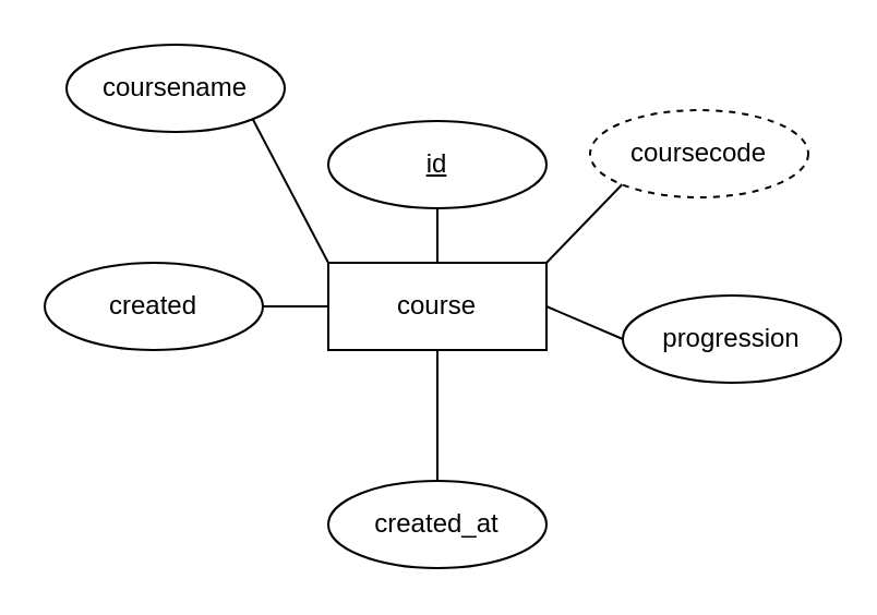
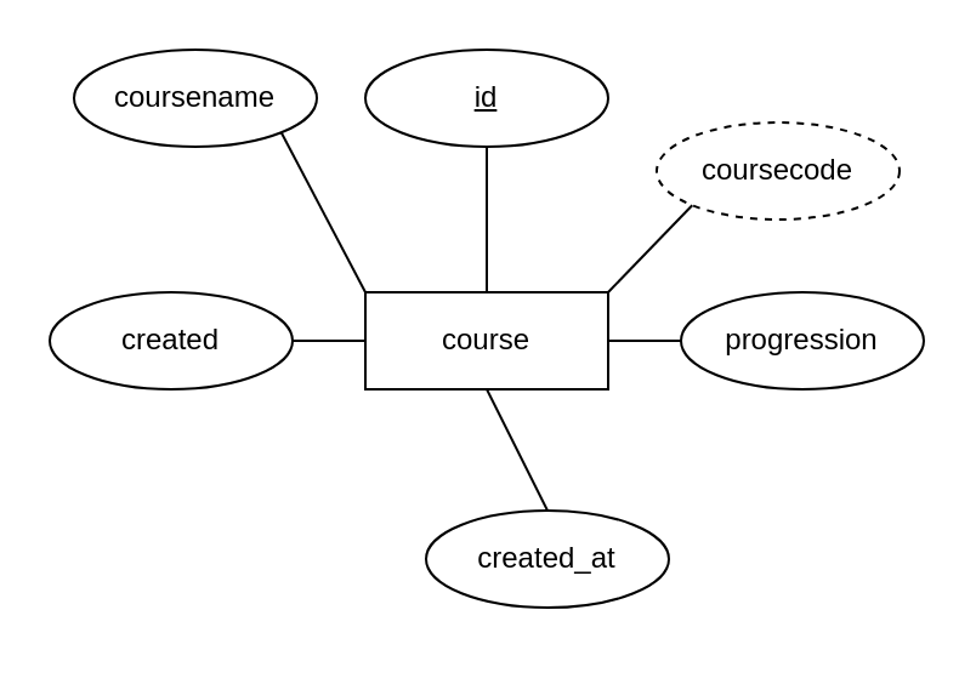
  <mxCell id="0" />
  <mxCell id="1" parent="0" />
- <mxCell id="2" value="&lt;u&gt;id&lt;/u&gt;" style="ellipse;whiteSpace=wrap;html=1;align=center;" vertex="1" parent="1"><mxGeometry x="150" y="55" width="100" height="40" as="geometry" /></mxCell>
+ <mxCell id="2" value="&lt;u&gt;id&lt;/u&gt;" style="ellipse;whiteSpace=wrap;html=1;align=center;" vertex="1" parent="1"><mxGeometry x="150" y="20" width="100" height="40" as="geometry" /></mxCell>
  <mxCell id="3" value="coursecode" style="ellipse;whiteSpace=wrap;html=1;align=center;dashed=1;" vertex="1" parent="1"><mxGeometry x="270" y="50" width="100" height="40" as="geometry" /></mxCell>
  <mxCell id="4" value="coursename" style="ellipse;whiteSpace=wrap;html=1;align=center;" vertex="1" parent="1"><mxGeometry x="30" y="20" width="100" height="40" as="geometry" /></mxCell>
  <mxCell id="5" value="created" style="ellipse;whiteSpace=wrap;html=1;align=center;" vertex="1" parent="1"><mxGeometry y="120" width="100" height="40" as="geometry" x="20" /></mxCell>
- <mxCell id="6" value="progression" style="ellipse;whiteSpace=wrap;html=1;align=center;" vertex="1" parent="1"><mxGeometry x="285" y="135" width="100" height="40" as="geometry" /></mxCell>
- <mxCell id="7" value="created_at" style="ellipse;whiteSpace=wrap;html=1;align=center;" vertex="1" parent="1"><mxGeometry x="150" y="220" width="100" height="40" as="geometry" /></mxCell>
+ <mxCell id="6" value="progression" style="ellipse;whiteSpace=wrap;html=1;align=center;" vertex="1" parent="1"><mxGeometry x="280" y="120" width="100" height="40" as="geometry" /></mxCell>
+ <mxCell id="7" value="created_at" style="ellipse;whiteSpace=wrap;html=1;align=center;" vertex="1" parent="1"><mxGeometry x="175" y="210" width="100" height="40" as="geometry" /></mxCell>
  <mxCell id="8" value="" style="endArrow=none;html=1;rounded=0;exitX=1;exitY=1;exitDx=0;exitDy=0;entryX=0;entryY=0;entryDx=0;entryDy=0;" edge="1" parent="1" source="4"><mxGeometry relative="1" as="geometry"><mxPoint x="110" y="140" as="sourcePoint" /><mxPoint x="150" y="120" as="targetPoint" /></mxGeometry></mxCell>
  <mxCell id="9" value="" style="endArrow=none;html=1;rounded=0;" edge="1" parent="1"><mxGeometry relative="1" as="geometry"><mxPoint x="120" y="140" as="sourcePoint" /><mxPoint x="150" y="140" as="targetPoint" /></mxGeometry></mxCell>
  <mxCell id="10" value="" style="endArrow=none;html=1;rounded=0;exitX=0.5;exitY=1;exitDx=0;exitDy=0;entryX=0.5;entryY=0;entryDx=0;entryDy=0;" edge="1" parent="1" source="2"><mxGeometry relative="1" as="geometry"><mxPoint x="130" y="150" as="sourcePoint" /><mxPoint x="200" y="120" as="targetPoint" /></mxGeometry></mxCell>
  <mxCell id="11" value="" style="endArrow=none;html=1;rounded=0;entryX=0.5;entryY=0;entryDx=0;entryDy=0;exitX=0.5;exitY=1;exitDx=0;exitDy=0;" edge="1" parent="1" target="7"><mxGeometry relative="1" as="geometry"><mxPoint x="200" y="160" as="sourcePoint" /><mxPoint x="290" y="150" as="targetPoint" /></mxGeometry></mxCell>
  <mxCell id="12" value="" style="endArrow=none;html=1;rounded=0;entryX=0;entryY=1;entryDx=0;entryDy=0;exitX=1;exitY=0;exitDx=0;exitDy=0;" edge="1" parent="1" target="3"><mxGeometry relative="1" as="geometry"><mxPoint x="250" y="120" as="sourcePoint" /><mxPoint x="310" y="150" as="targetPoint" /></mxGeometry></mxCell>
  <mxCell id="13" value="" style="endArrow=none;html=1;rounded=0;entryX=0;entryY=0.5;entryDx=0;entryDy=0;exitX=1;exitY=0.5;exitDx=0;exitDy=0;" edge="1" parent="1" target="6"><mxGeometry relative="1" as="geometry"><mxPoint x="250" y="140" as="sourcePoint" /><mxPoint x="310" y="150" as="targetPoint" /></mxGeometry></mxCell>
  <mxCell id="14" value="course" style="whiteSpace=wrap;html=1;align=center;" vertex="1" parent="1"><mxGeometry x="150" y="120" width="100" height="40" as="geometry" /></mxCell>
